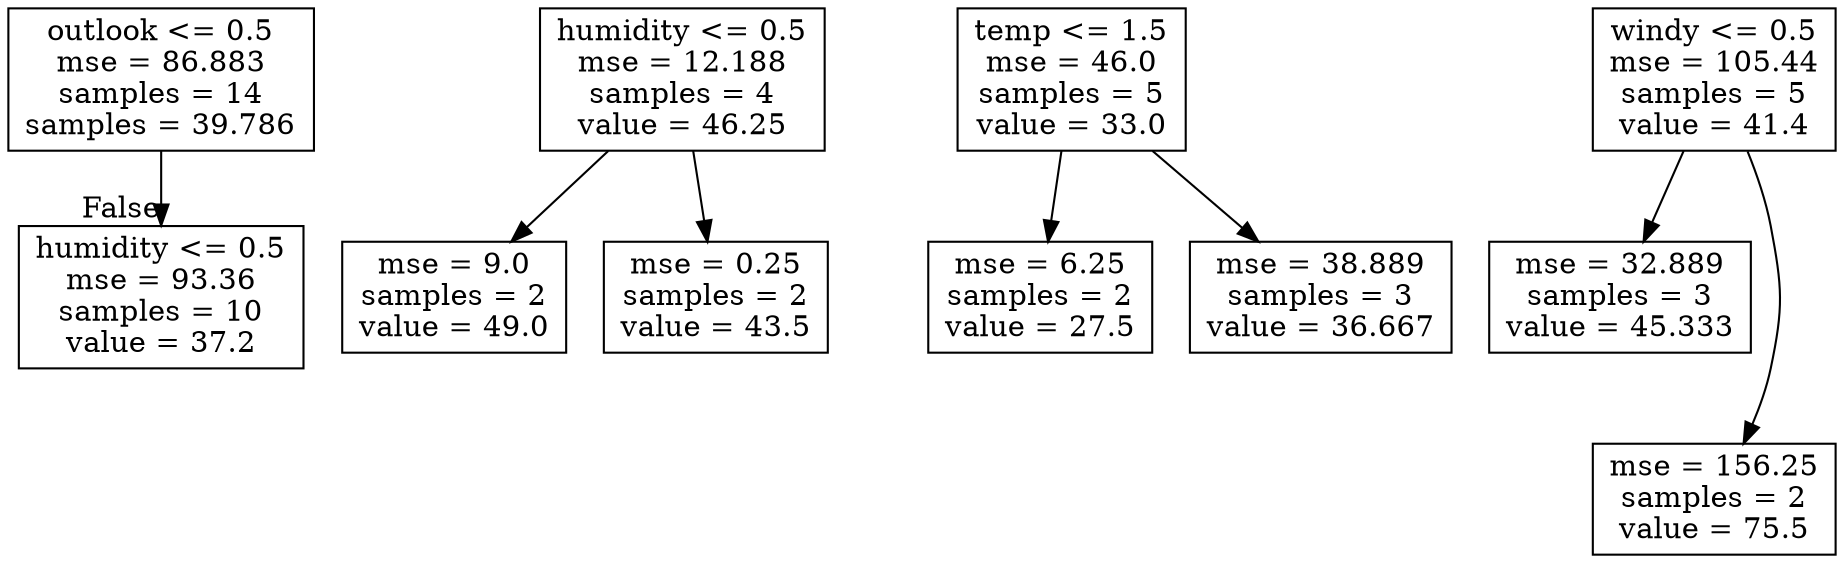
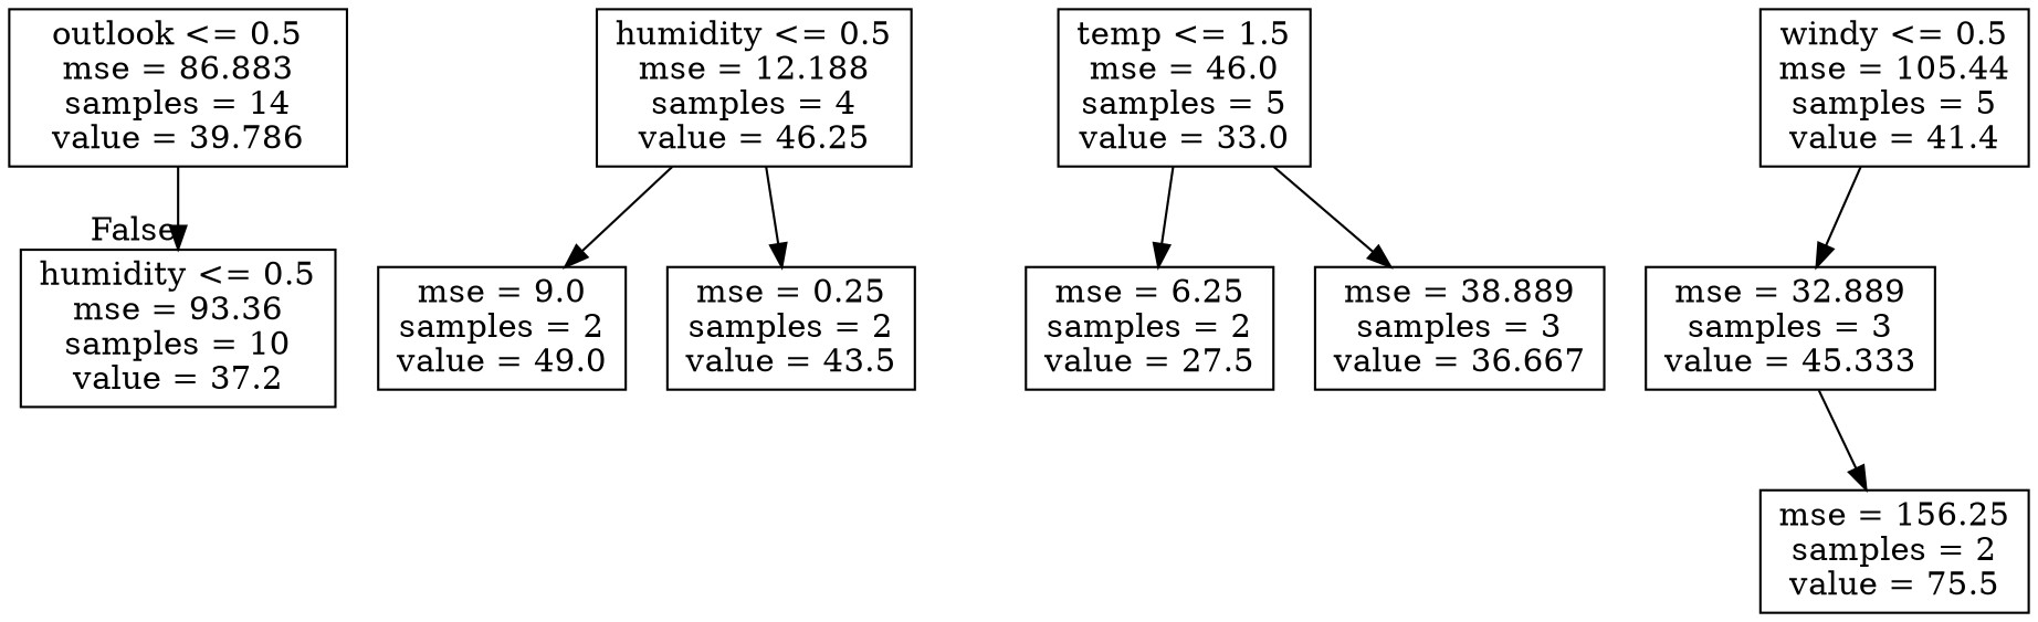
  digraph {
    node [shape=box]
-   n1 [label="outlook <= 0.5\nmse = 86.883\nsamples = 14\nsamples = 39.786"]
+   n1 [label="outlook <= 0.5\nmse = 86.883\nsamples = 14\nvalue = 39.786"]
    n2 [label="humidity <= 0.5\nmse = 93.36\nsamples = 10\nvalue = 37.2"]
    n3 [label="humidity <= 0.5\nmse = 12.188\nsamples = 4\nvalue = 46.25"]
    n4 [label="mse = 9.0\nsamples = 2\nvalue = 49.0"]
    n5 [label="mse = 0.25\nsamples = 2\nvalue = 43.5"]
    n6 [label="temp <= 1.5\nmse = 46.0\nsamples = 5\nvalue = 33.0"]
    n7 [label="mse = 6.25\nsamples = 2\nvalue = 27.5"]
    n8 [label="mse = 38.889\nsamples = 3\nvalue = 36.667"]
    n9 [label="windy <= 0.5\nmse = 105.44\nsamples = 5\nvalue = 41.4"]
    n10 [label="mse = 32.889\nsamples = 3\nvalue = 45.333"]
    n11 [label="mse = 156.25\nsamples = 2\nvalue = 75.5"]
    n1 -> n2 [headlabel=False labelangle=-45 labeldistance=2.5]
    n3 -> n4
    n3 -> n5
    n6 -> n7
    n6 -> n8
    n9 -> n10
-   n9 -> n11
+   n10 -> n11
  }
